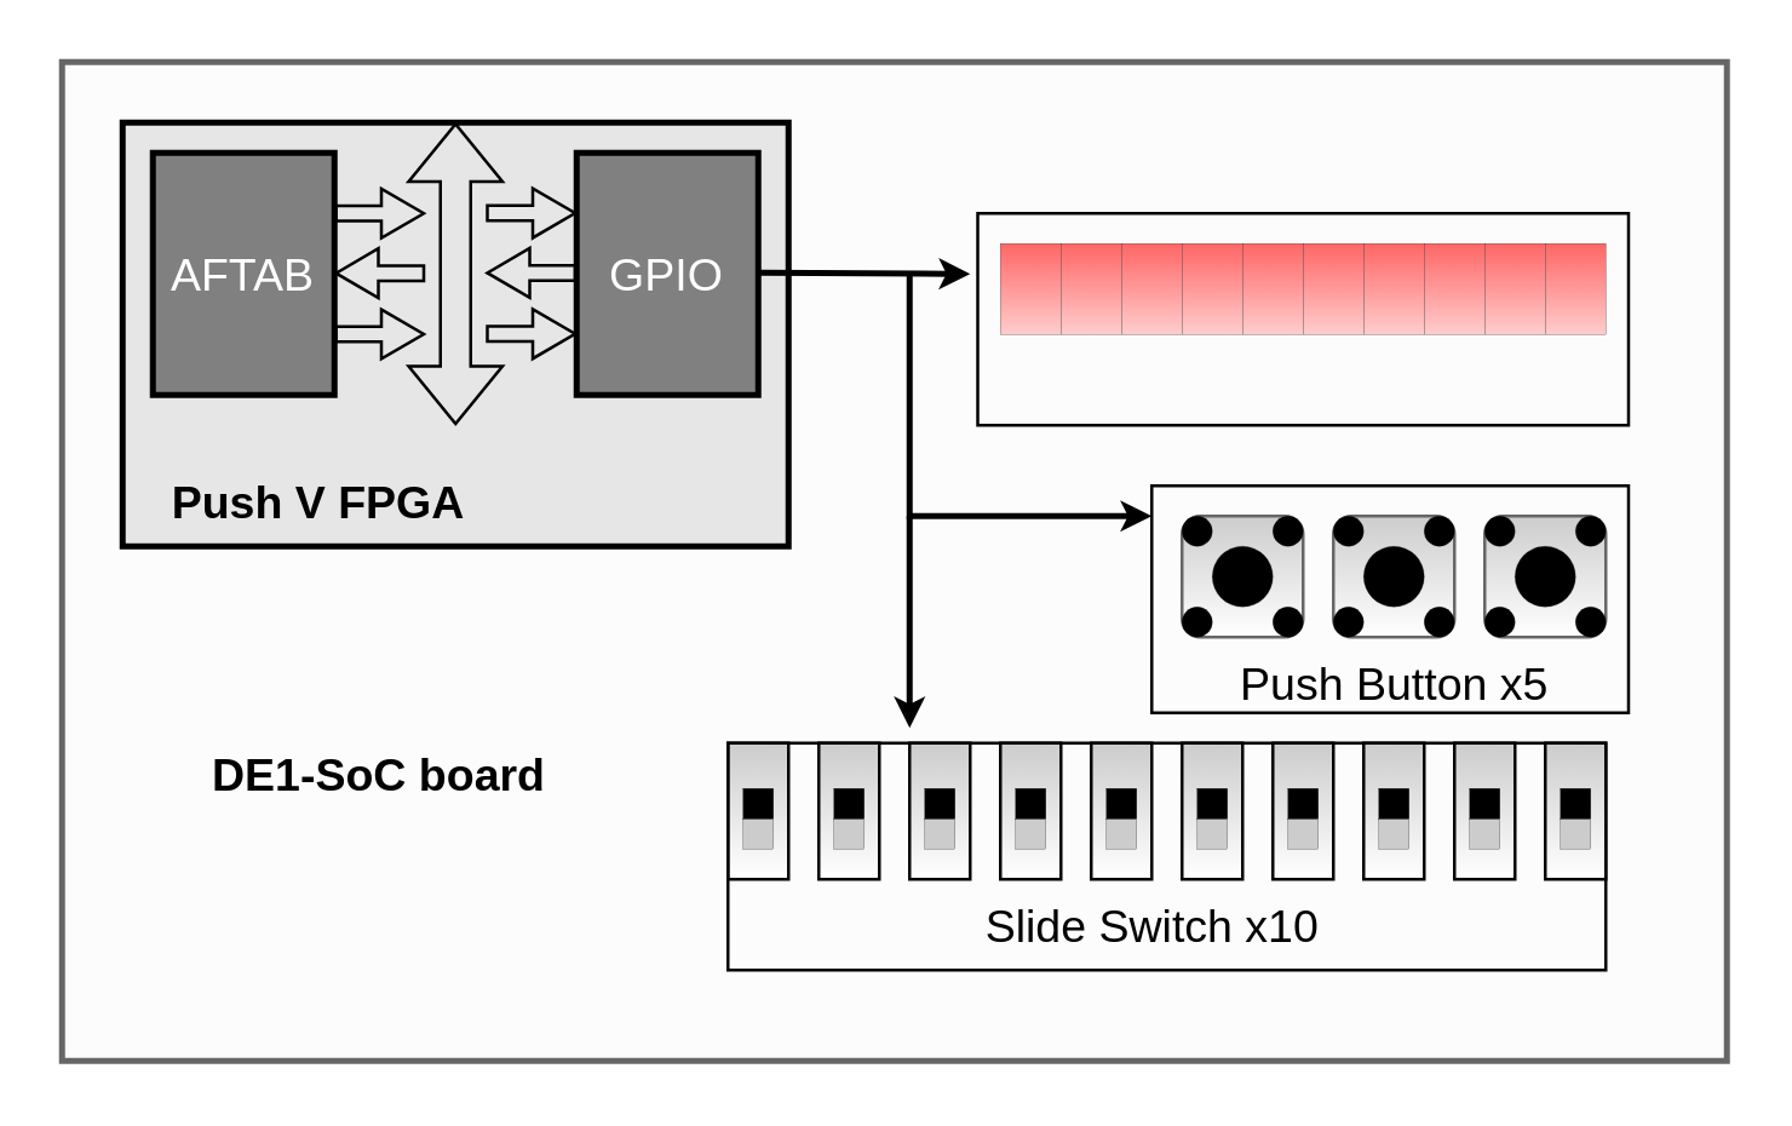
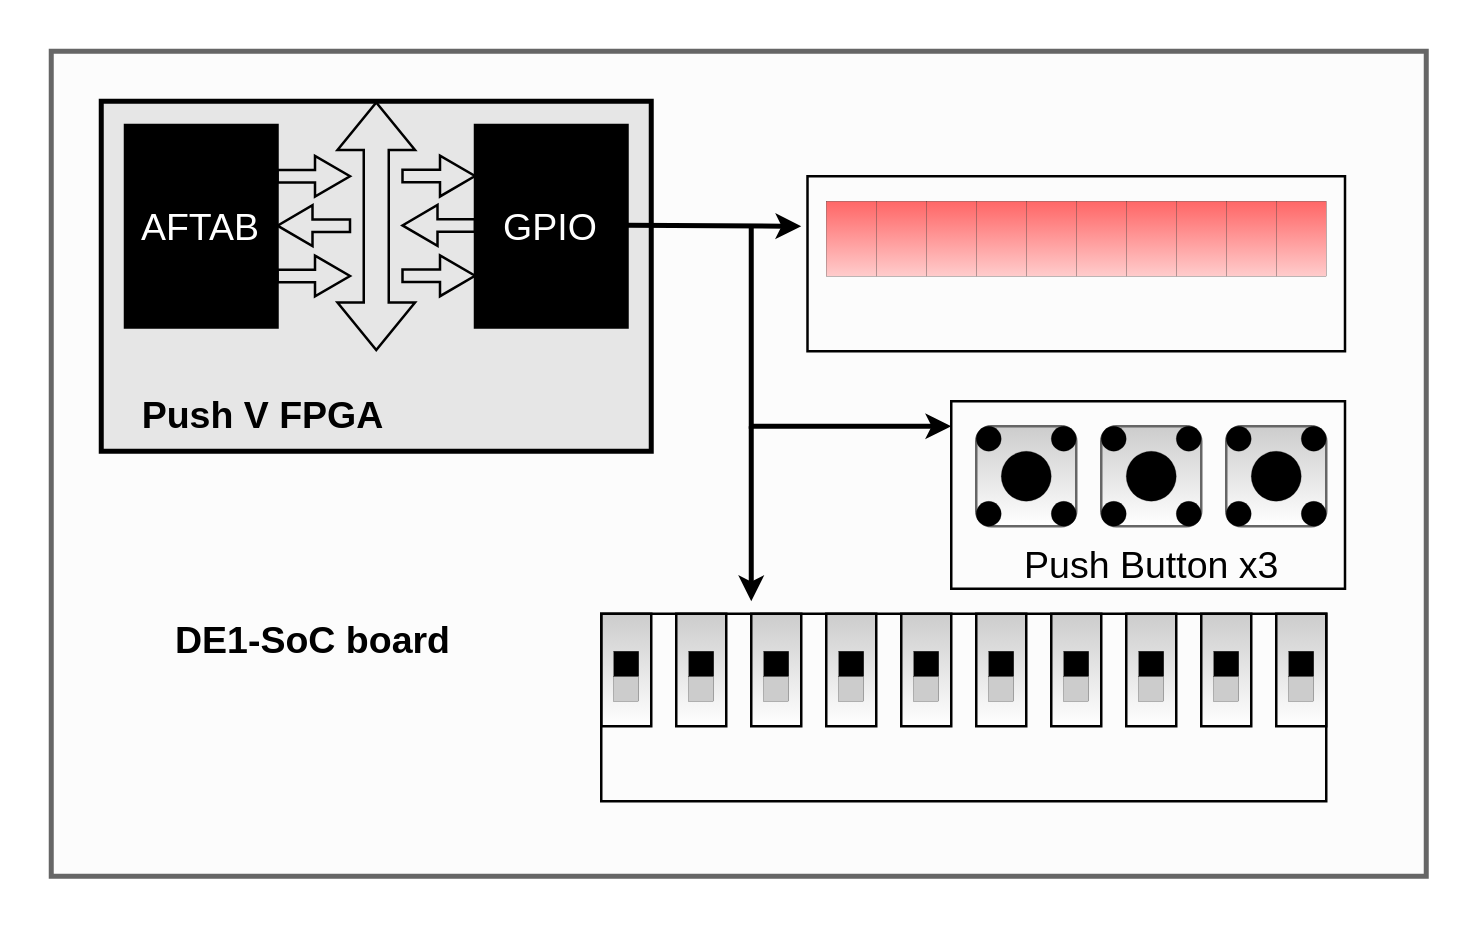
  <mxCell id="0" />
  <mxCell id="1" parent="0" />
  <mxCell id="2" value="" style="rounded=0;whiteSpace=wrap;html=1;strokeWidth=2;fontSize=15;fillColor=#FCFCFC;fontColor=#333333;strokeColor=#666666;" vertex="1" parent="1"><mxGeometry x="20" y="20" width="550" height="330" as="geometry" /></mxCell>
  <mxCell id="3" value="" style="rounded=0;whiteSpace=wrap;html=1;strokeWidth=2;fontSize=15;fillColor=#E6E6E6;" vertex="1" parent="1"><mxGeometry x="40" y="40" width="220" height="140" as="geometry" /></mxCell>
  <mxCell id="4" value="DE1-SoC board" style="text;html=1;strokeColor=none;fillColor=none;align=center;verticalAlign=middle;whiteSpace=wrap;rounded=0;strokeWidth=2;fontSize=15;fontStyle=1" vertex="1" parent="1"><mxGeometry x="65" y="240" width="120" height="30" as="geometry" /></mxCell>
  <mxCell id="5" value="Push V FPGA" style="text;html=1;strokeColor=none;fillColor=none;align=center;verticalAlign=middle;whiteSpace=wrap;rounded=0;strokeWidth=2;fontSize=15;fontStyle=1" vertex="1" parent="1"><mxGeometry x="40" y="150" width="130" height="30" as="geometry" /></mxCell>
- <mxCell id="6" value="&lt;font color=&quot;#ffffff&quot;&gt;AFTAB&lt;/font&gt;" style="rounded=0;whiteSpace=wrap;html=1;strokeWidth=2;fontSize=15;fillColor=#808080;" vertex="1" parent="1"><mxGeometry x="50" y="50" width="60" height="80" as="geometry" /></mxCell>
+ <mxCell id="6" value="&lt;font color=&quot;#ffffff&quot;&gt;AFTAB&lt;/font&gt;" style="rounded=0;whiteSpace=wrap;html=1;strokeWidth=2;fontSize=15;fillColor=#000000;" vertex="1" parent="1"><mxGeometry x="50" y="50" width="60" height="80" as="geometry" /></mxCell>
  <mxCell id="7" value="" style="shape=flexArrow;endArrow=classic;startArrow=classic;html=1;rounded=0;fontSize=15;fontColor=#FFFFFF;" edge="1" parent="1"><mxGeometry width="100" height="100" relative="1" as="geometry"><mxPoint x="150" y="140" as="sourcePoint" /><mxPoint x="150" y="40" as="targetPoint" /></mxGeometry></mxCell>
  <mxCell id="8" value="" style="shape=flexArrow;endArrow=classic;html=1;rounded=0;fontSize=15;fontColor=#FFFFFF;endSize=4.333;startSize=3;width=5;endWidth=10.333;" edge="1" parent="1"><mxGeometry width="50" height="50" relative="1" as="geometry"><mxPoint x="110" y="70" as="sourcePoint" /><mxPoint x="140" y="70" as="targetPoint" /></mxGeometry></mxCell>
  <mxCell id="9" value="" style="shape=flexArrow;endArrow=classic;html=1;rounded=0;fontSize=15;fontColor=#FFFFFF;endSize=4.333;startSize=3;width=5;endWidth=10.333;" edge="1" parent="1"><mxGeometry width="50" height="50" relative="1" as="geometry"><mxPoint x="140" y="89.76" as="sourcePoint" /><mxPoint x="110" y="89.76" as="targetPoint" /></mxGeometry></mxCell>
  <mxCell id="10" value="" style="shape=flexArrow;endArrow=classic;html=1;rounded=0;fontSize=15;fontColor=#FFFFFF;endSize=4.333;startSize=3;width=5;endWidth=10.333;" edge="1" parent="1"><mxGeometry width="50" height="50" relative="1" as="geometry"><mxPoint x="110" y="109.9" as="sourcePoint" /><mxPoint x="140" y="109.9" as="targetPoint" /></mxGeometry></mxCell>
- <mxCell id="11" value="&lt;font color=&quot;#ffffff&quot;&gt;GPIO&lt;/font&gt;" style="rounded=0;whiteSpace=wrap;html=1;strokeWidth=2;fontSize=15;fillColor=#808080;" vertex="1" parent="1"><mxGeometry x="190" y="50" width="60" height="80" as="geometry" /></mxCell>
+ <mxCell id="11" value="&lt;font color=&quot;#ffffff&quot;&gt;GPIO&lt;/font&gt;" style="rounded=0;whiteSpace=wrap;html=1;strokeWidth=2;fontSize=15;fillColor=#000000;" vertex="1" parent="1"><mxGeometry x="190" y="50" width="60" height="80" as="geometry" /></mxCell>
  <mxCell id="12" value="" style="shape=flexArrow;endArrow=classic;html=1;rounded=0;fontSize=15;fontColor=#FFFFFF;endSize=4.333;startSize=3;width=5;endWidth=10.333;" edge="1" parent="1"><mxGeometry width="50" height="50" relative="1" as="geometry"><mxPoint x="160" y="69.91" as="sourcePoint" /><mxPoint x="190" y="69.91" as="targetPoint" /></mxGeometry></mxCell>
  <mxCell id="13" value="" style="shape=flexArrow;endArrow=classic;html=1;rounded=0;fontSize=15;fontColor=#FFFFFF;endSize=4.333;startSize=3;width=5;endWidth=10.333;" edge="1" parent="1"><mxGeometry width="50" height="50" relative="1" as="geometry"><mxPoint x="190" y="89.67" as="sourcePoint" /><mxPoint x="160" y="89.67" as="targetPoint" /></mxGeometry></mxCell>
  <mxCell id="14" value="" style="shape=flexArrow;endArrow=classic;html=1;rounded=0;fontSize=15;fontColor=#FFFFFF;endSize=4.333;startSize=3;width=5;endWidth=10.333;" edge="1" parent="1"><mxGeometry width="50" height="50" relative="1" as="geometry"><mxPoint x="160" y="109.81" as="sourcePoint" /><mxPoint x="190" y="109.81" as="targetPoint" /></mxGeometry></mxCell>
  <mxCell id="15" value="" style="rounded=0;whiteSpace=wrap;html=1;strokeWidth=0;fontSize=15;fontColor=#000000;fillColor=#FF6666;gradientColor=#FFCCCC;" vertex="1" parent="1"><mxGeometry x="330" y="80" width="20" height="30" as="geometry" /></mxCell>
  <mxCell id="16" value="" style="rounded=0;whiteSpace=wrap;html=1;strokeWidth=0;fontSize=15;fontColor=#000000;fillColor=#FF6666;gradientColor=#FFCCCC;" vertex="1" parent="1"><mxGeometry x="350" y="80" width="20" height="30" as="geometry" /></mxCell>
  <mxCell id="17" value="" style="rounded=0;whiteSpace=wrap;html=1;strokeWidth=0;fontSize=15;fontColor=#000000;fillColor=#FF6666;gradientColor=#FFCCCC;" vertex="1" parent="1"><mxGeometry x="370" y="80" width="20" height="30" as="geometry" /></mxCell>
  <mxCell id="18" value="" style="rounded=0;whiteSpace=wrap;html=1;strokeWidth=0;fontSize=15;fontColor=#000000;fillColor=#FF6666;gradientColor=#FFCCCC;" vertex="1" parent="1"><mxGeometry x="390" y="80" width="20" height="30" as="geometry" /></mxCell>
  <mxCell id="19" value="" style="rounded=0;whiteSpace=wrap;html=1;strokeWidth=0;fontSize=15;fontColor=#000000;fillColor=#FF6666;gradientColor=#FFCCCC;" vertex="1" parent="1"><mxGeometry x="410" y="80" width="20" height="30" as="geometry" /></mxCell>
  <mxCell id="20" value="" style="rounded=0;whiteSpace=wrap;html=1;strokeWidth=0;fontSize=15;fontColor=#000000;fillColor=#FF6666;gradientColor=#FFCCCC;" vertex="1" parent="1"><mxGeometry x="430" y="80" width="20" height="30" as="geometry" /></mxCell>
  <mxCell id="21" value="" style="rounded=0;whiteSpace=wrap;html=1;strokeWidth=0;fontSize=15;fontColor=#000000;fillColor=#FF6666;gradientColor=#FFCCCC;" vertex="1" parent="1"><mxGeometry x="450" y="80" width="20" height="30" as="geometry" /></mxCell>
  <mxCell id="22" value="" style="rounded=0;whiteSpace=wrap;html=1;strokeWidth=0;fontSize=15;fontColor=#000000;fillColor=#FF6666;gradientColor=#FFCCCC;" vertex="1" parent="1"><mxGeometry x="470" y="80" width="20" height="30" as="geometry" /></mxCell>
  <mxCell id="23" value="" style="rounded=0;whiteSpace=wrap;html=1;strokeWidth=0;fontSize=15;fontColor=#000000;fillColor=#FF6666;gradientColor=#FFCCCC;" vertex="1" parent="1"><mxGeometry x="490" y="80" width="20" height="30" as="geometry" /></mxCell>
  <mxCell id="24" value="" style="rounded=0;whiteSpace=wrap;html=1;strokeWidth=0;fontSize=15;fontColor=#000000;fillColor=#FF6666;gradientColor=#FFCCCC;" vertex="1" parent="1"><mxGeometry x="510" y="80" width="20" height="30" as="geometry" /></mxCell>
  <mxCell id="25" value="" style="whiteSpace=wrap;html=1;aspect=fixed;strokeWidth=1;fontSize=15;fontColor=#333333;fillColor=#CCCCCC;strokeColor=#666666;gradientColor=#FFFFFF;rounded=1;" vertex="1" parent="1"><mxGeometry x="390" y="170" width="40" height="40" as="geometry" /></mxCell>
  <mxCell id="26" value="" style="ellipse;whiteSpace=wrap;html=1;aspect=fixed;strokeWidth=0;fontSize=15;fontColor=#000000;fillColor=#000000;gradientColor=none;" vertex="1" parent="1"><mxGeometry x="390" y="170" width="10" height="10" as="geometry" /></mxCell>
  <mxCell id="27" value="" style="ellipse;whiteSpace=wrap;html=1;aspect=fixed;strokeWidth=0;fontSize=15;fontColor=#000000;fillColor=#000000;gradientColor=none;" vertex="1" parent="1"><mxGeometry x="390" y="200" width="10" height="10" as="geometry" /></mxCell>
  <mxCell id="28" value="" style="ellipse;whiteSpace=wrap;html=1;aspect=fixed;strokeWidth=0;fontSize=15;fontColor=#000000;fillColor=#000000;gradientColor=none;" vertex="1" parent="1"><mxGeometry x="420" y="200" width="10" height="10" as="geometry" /></mxCell>
  <mxCell id="29" value="" style="ellipse;whiteSpace=wrap;html=1;aspect=fixed;strokeWidth=0;fontSize=15;fontColor=#000000;fillColor=#000000;gradientColor=none;" vertex="1" parent="1"><mxGeometry x="420" y="170" width="10" height="10" as="geometry" /></mxCell>
  <mxCell id="30" value="" style="ellipse;whiteSpace=wrap;html=1;aspect=fixed;strokeWidth=0;fontSize=15;fontColor=#000000;fillColor=#000000;gradientColor=none;" vertex="1" parent="1"><mxGeometry x="400" y="180" width="20" height="20" as="geometry" /></mxCell>
  <mxCell id="31" value="" style="whiteSpace=wrap;html=1;aspect=fixed;strokeWidth=1;fontSize=15;fontColor=#333333;fillColor=#CCCCCC;strokeColor=#666666;gradientColor=#FFFFFF;rounded=1;" vertex="1" parent="1"><mxGeometry x="440" y="170" width="40" height="40" as="geometry" /></mxCell>
  <mxCell id="32" value="" style="ellipse;whiteSpace=wrap;html=1;aspect=fixed;strokeWidth=0;fontSize=15;fontColor=#000000;fillColor=#000000;gradientColor=none;" vertex="1" parent="1"><mxGeometry x="440" y="170" width="10" height="10" as="geometry" /></mxCell>
  <mxCell id="33" value="" style="ellipse;whiteSpace=wrap;html=1;aspect=fixed;strokeWidth=0;fontSize=15;fontColor=#000000;fillColor=#000000;gradientColor=none;" vertex="1" parent="1"><mxGeometry x="440" y="200" width="10" height="10" as="geometry" /></mxCell>
  <mxCell id="34" value="" style="ellipse;whiteSpace=wrap;html=1;aspect=fixed;strokeWidth=0;fontSize=15;fontColor=#000000;fillColor=#000000;gradientColor=none;" vertex="1" parent="1"><mxGeometry x="470" y="200" width="10" height="10" as="geometry" /></mxCell>
  <mxCell id="35" value="" style="ellipse;whiteSpace=wrap;html=1;aspect=fixed;strokeWidth=0;fontSize=15;fontColor=#000000;fillColor=#000000;gradientColor=none;" vertex="1" parent="1"><mxGeometry x="470" y="170" width="10" height="10" as="geometry" /></mxCell>
  <mxCell id="36" value="" style="ellipse;whiteSpace=wrap;html=1;aspect=fixed;strokeWidth=0;fontSize=15;fontColor=#000000;fillColor=#000000;gradientColor=none;" vertex="1" parent="1"><mxGeometry x="450" y="180" width="20" height="20" as="geometry" /></mxCell>
  <mxCell id="37" value="" style="whiteSpace=wrap;html=1;aspect=fixed;strokeWidth=1;fontSize=15;fontColor=#333333;fillColor=#CCCCCC;strokeColor=#666666;gradientColor=#FFFFFF;rounded=1;" vertex="1" parent="1"><mxGeometry x="490" y="170" width="40" height="40" as="geometry" /></mxCell>
  <mxCell id="38" value="" style="ellipse;whiteSpace=wrap;html=1;aspect=fixed;strokeWidth=0;fontSize=15;fontColor=#000000;fillColor=#000000;gradientColor=none;" vertex="1" parent="1"><mxGeometry x="490" y="170" width="10" height="10" as="geometry" /></mxCell>
  <mxCell id="39" value="" style="ellipse;whiteSpace=wrap;html=1;aspect=fixed;strokeWidth=0;fontSize=15;fontColor=#000000;fillColor=#000000;gradientColor=none;" vertex="1" parent="1"><mxGeometry x="490" y="200" width="10" height="10" as="geometry" /></mxCell>
  <mxCell id="40" value="" style="ellipse;whiteSpace=wrap;html=1;aspect=fixed;strokeWidth=0;fontSize=15;fontColor=#000000;fillColor=#000000;gradientColor=none;" vertex="1" parent="1"><mxGeometry x="520" y="200" width="10" height="10" as="geometry" /></mxCell>
  <mxCell id="41" value="" style="ellipse;whiteSpace=wrap;html=1;aspect=fixed;strokeWidth=0;fontSize=15;fontColor=#000000;fillColor=#000000;gradientColor=none;" vertex="1" parent="1"><mxGeometry x="520" y="170" width="10" height="10" as="geometry" /></mxCell>
  <mxCell id="42" value="" style="ellipse;whiteSpace=wrap;html=1;aspect=fixed;strokeWidth=0;fontSize=15;fontColor=#000000;fillColor=#000000;gradientColor=none;" vertex="1" parent="1"><mxGeometry x="500" y="180" width="20" height="20" as="geometry" /></mxCell>
- <mxCell id="43" value="Push Button x5" style="text;html=1;align=center;verticalAlign=middle;resizable=0;points=[];autosize=1;strokeColor=none;fillColor=none;fontSize=15;fontColor=#000000;" vertex="1" parent="1"><mxGeometry x="395" y="210" width="130" height="30" as="geometry" /></mxCell>
+ <mxCell id="43" value="Push Button x3" style="text;html=1;align=center;verticalAlign=middle;resizable=0;points=[];autosize=1;strokeColor=none;fillColor=none;fontSize=15;fontColor=#000000;" vertex="1" parent="1"><mxGeometry x="395" y="210" width="130" height="30" as="geometry" /></mxCell>
  <mxCell id="44" value="" style="rounded=0;whiteSpace=wrap;html=1;strokeWidth=1;fontSize=15;fontColor=#000000;fillColor=#CCCCCC;gradientColor=#FFFFFF;" vertex="1" parent="1"><mxGeometry x="240" y="245" width="20" height="45" as="geometry" /></mxCell>
  <mxCell id="45" value="" style="rounded=0;whiteSpace=wrap;html=1;strokeWidth=0;fontSize=15;fontColor=#000000;fillColor=#CCCCCC;gradientColor=none;" vertex="1" parent="1"><mxGeometry x="245" y="270" width="10" height="10" as="geometry" /></mxCell>
  <mxCell id="46" value="" style="rounded=0;whiteSpace=wrap;html=1;strokeWidth=0;fontSize=15;fontColor=#000000;fillColor=#000000;gradientColor=none;" vertex="1" parent="1"><mxGeometry x="245" y="260" width="10" height="10" as="geometry" /></mxCell>
  <mxCell id="47" value="" style="rounded=0;whiteSpace=wrap;html=1;strokeWidth=1;fontSize=15;fontColor=#000000;fillColor=#CCCCCC;gradientColor=#FFFFFF;" vertex="1" parent="1"><mxGeometry x="270" y="245" width="20" height="45" as="geometry" /></mxCell>
  <mxCell id="48" value="" style="rounded=0;whiteSpace=wrap;html=1;strokeWidth=0;fontSize=15;fontColor=#000000;fillColor=#CCCCCC;gradientColor=none;" vertex="1" parent="1"><mxGeometry x="275" y="270" width="10" height="10" as="geometry" /></mxCell>
  <mxCell id="49" value="" style="rounded=0;whiteSpace=wrap;html=1;strokeWidth=0;fontSize=15;fontColor=#000000;fillColor=#000000;gradientColor=none;" vertex="1" parent="1"><mxGeometry x="275" y="260" width="10" height="10" as="geometry" /></mxCell>
  <mxCell id="50" value="" style="rounded=0;whiteSpace=wrap;html=1;strokeWidth=1;fontSize=15;fontColor=#000000;fillColor=#CCCCCC;gradientColor=#FFFFFF;" vertex="1" parent="1"><mxGeometry x="300" y="245" width="20" height="45" as="geometry" /></mxCell>
  <mxCell id="51" value="" style="rounded=0;whiteSpace=wrap;html=1;strokeWidth=0;fontSize=15;fontColor=#000000;fillColor=#CCCCCC;gradientColor=none;" vertex="1" parent="1"><mxGeometry x="305" y="270" width="10" height="10" as="geometry" /></mxCell>
  <mxCell id="52" value="" style="rounded=0;whiteSpace=wrap;html=1;strokeWidth=0;fontSize=15;fontColor=#000000;fillColor=#000000;gradientColor=none;" vertex="1" parent="1"><mxGeometry x="305" y="260" width="10" height="10" as="geometry" /></mxCell>
  <mxCell id="53" value="" style="rounded=0;whiteSpace=wrap;html=1;strokeWidth=1;fontSize=15;fontColor=#000000;fillColor=#CCCCCC;gradientColor=#FFFFFF;" vertex="1" parent="1"><mxGeometry x="330" y="245" width="20" height="45" as="geometry" /></mxCell>
  <mxCell id="54" value="" style="rounded=0;whiteSpace=wrap;html=1;strokeWidth=0;fontSize=15;fontColor=#000000;fillColor=#CCCCCC;gradientColor=none;" vertex="1" parent="1"><mxGeometry x="335" y="270" width="10" height="10" as="geometry" /></mxCell>
  <mxCell id="55" value="" style="rounded=0;whiteSpace=wrap;html=1;strokeWidth=0;fontSize=15;fontColor=#000000;fillColor=#000000;gradientColor=none;" vertex="1" parent="1"><mxGeometry x="335" y="260" width="10" height="10" as="geometry" /></mxCell>
  <mxCell id="56" value="" style="rounded=0;whiteSpace=wrap;html=1;strokeWidth=1;fontSize=15;fontColor=#000000;fillColor=#CCCCCC;gradientColor=#FFFFFF;" vertex="1" parent="1"><mxGeometry x="360" y="245" width="20" height="45" as="geometry" /></mxCell>
  <mxCell id="57" value="" style="rounded=0;whiteSpace=wrap;html=1;strokeWidth=0;fontSize=15;fontColor=#000000;fillColor=#CCCCCC;gradientColor=none;" vertex="1" parent="1"><mxGeometry x="365" y="270" width="10" height="10" as="geometry" /></mxCell>
  <mxCell id="58" value="" style="rounded=0;whiteSpace=wrap;html=1;strokeWidth=0;fontSize=15;fontColor=#000000;fillColor=#000000;gradientColor=none;" vertex="1" parent="1"><mxGeometry x="365" y="260" width="10" height="10" as="geometry" /></mxCell>
  <mxCell id="59" value="" style="rounded=0;whiteSpace=wrap;html=1;strokeWidth=1;fontSize=15;fontColor=#000000;fillColor=#CCCCCC;gradientColor=#FFFFFF;" vertex="1" parent="1"><mxGeometry x="390" y="245" width="20" height="45" as="geometry" /></mxCell>
  <mxCell id="60" value="" style="rounded=0;whiteSpace=wrap;html=1;strokeWidth=0;fontSize=15;fontColor=#000000;fillColor=#CCCCCC;gradientColor=none;" vertex="1" parent="1"><mxGeometry x="395" y="270" width="10" height="10" as="geometry" /></mxCell>
  <mxCell id="61" value="" style="rounded=0;whiteSpace=wrap;html=1;strokeWidth=0;fontSize=15;fontColor=#000000;fillColor=#000000;gradientColor=none;" vertex="1" parent="1"><mxGeometry x="395" y="260" width="10" height="10" as="geometry" /></mxCell>
  <mxCell id="62" value="" style="rounded=0;whiteSpace=wrap;html=1;strokeWidth=1;fontSize=15;fontColor=#000000;fillColor=#CCCCCC;gradientColor=#FFFFFF;" vertex="1" parent="1"><mxGeometry x="420" y="245" width="20" height="45" as="geometry" /></mxCell>
  <mxCell id="63" value="" style="rounded=0;whiteSpace=wrap;html=1;strokeWidth=0;fontSize=15;fontColor=#000000;fillColor=#CCCCCC;gradientColor=none;" vertex="1" parent="1"><mxGeometry x="425" y="270" width="10" height="10" as="geometry" /></mxCell>
  <mxCell id="64" value="" style="rounded=0;whiteSpace=wrap;html=1;strokeWidth=0;fontSize=15;fontColor=#000000;fillColor=#000000;gradientColor=none;" vertex="1" parent="1"><mxGeometry x="425" y="260" width="10" height="10" as="geometry" /></mxCell>
  <mxCell id="65" value="" style="rounded=0;whiteSpace=wrap;html=1;strokeWidth=1;fontSize=15;fontColor=#000000;fillColor=#CCCCCC;gradientColor=#FFFFFF;" vertex="1" parent="1"><mxGeometry x="450" y="245" width="20" height="45" as="geometry" /></mxCell>
  <mxCell id="66" value="" style="rounded=0;whiteSpace=wrap;html=1;strokeWidth=0;fontSize=15;fontColor=#000000;fillColor=#CCCCCC;gradientColor=none;" vertex="1" parent="1"><mxGeometry x="455" y="270" width="10" height="10" as="geometry" /></mxCell>
  <mxCell id="67" value="" style="rounded=0;whiteSpace=wrap;html=1;strokeWidth=0;fontSize=15;fontColor=#000000;fillColor=#000000;gradientColor=none;" vertex="1" parent="1"><mxGeometry x="455" y="260" width="10" height="10" as="geometry" /></mxCell>
  <mxCell id="68" value="" style="rounded=0;whiteSpace=wrap;html=1;strokeWidth=1;fontSize=15;fontColor=#000000;fillColor=#CCCCCC;gradientColor=#FFFFFF;" vertex="1" parent="1"><mxGeometry x="480" y="245" width="20" height="45" as="geometry" /></mxCell>
  <mxCell id="69" value="" style="rounded=0;whiteSpace=wrap;html=1;strokeWidth=0;fontSize=15;fontColor=#000000;fillColor=#CCCCCC;gradientColor=none;" vertex="1" parent="1"><mxGeometry x="485" y="270" width="10" height="10" as="geometry" /></mxCell>
  <mxCell id="70" value="" style="rounded=0;whiteSpace=wrap;html=1;strokeWidth=0;fontSize=15;fontColor=#000000;fillColor=#000000;gradientColor=none;" vertex="1" parent="1"><mxGeometry x="485" y="260" width="10" height="10" as="geometry" /></mxCell>
  <mxCell id="71" value="" style="rounded=0;whiteSpace=wrap;html=1;strokeWidth=1;fontSize=15;fontColor=#000000;fillColor=#CCCCCC;gradientColor=#FFFFFF;" vertex="1" parent="1"><mxGeometry x="510" y="245" width="20" height="45" as="geometry" /></mxCell>
  <mxCell id="72" value="" style="rounded=0;whiteSpace=wrap;html=1;strokeWidth=0;fontSize=15;fontColor=#000000;fillColor=#CCCCCC;gradientColor=none;" vertex="1" parent="1"><mxGeometry x="515" y="270" width="10" height="10" as="geometry" /></mxCell>
  <mxCell id="73" value="" style="rounded=0;whiteSpace=wrap;html=1;strokeWidth=0;fontSize=15;fontColor=#000000;fillColor=#000000;gradientColor=none;" vertex="1" parent="1"><mxGeometry x="515" y="260" width="10" height="10" as="geometry" /></mxCell>
- <mxCell id="74" value="Slide Switch x10" style="text;html=1;align=center;verticalAlign=middle;resizable=0;points=[];autosize=1;strokeColor=none;fillColor=none;fontSize=15;fontColor=#000000;" vertex="1" parent="1"><mxGeometry x="315" y="290" width="130" height="30" as="geometry" /></mxCell>
  <mxCell id="75" value="" style="endArrow=classic;html=1;rounded=0;strokeWidth=2;fontSize=15;fontColor=#000000;startSize=3;endSize=4;fillColor=#B3B3B3;" edge="1" parent="1"><mxGeometry width="50" height="50" relative="1" as="geometry"><mxPoint x="250" y="89.58" as="sourcePoint" /><mxPoint x="320" y="90" as="targetPoint" /></mxGeometry></mxCell>
  <mxCell id="76" value="" style="rounded=0;whiteSpace=wrap;html=1;strokeWidth=1;fontSize=15;fontColor=#000000;fillColor=none;gradientColor=none;" vertex="1" parent="1"><mxGeometry x="322.5" y="70" width="215" height="70" as="geometry" /></mxCell>
  <mxCell id="77" value="" style="rounded=0;whiteSpace=wrap;html=1;strokeWidth=1;fontSize=15;fontColor=#000000;fillColor=none;gradientColor=none;" vertex="1" parent="1"><mxGeometry x="380" y="160" width="157.5" height="75" as="geometry" /></mxCell>
  <mxCell id="78" value="" style="rounded=0;whiteSpace=wrap;html=1;strokeWidth=1;fontSize=15;fontColor=#000000;fillColor=none;gradientColor=none;" vertex="1" parent="1"><mxGeometry x="240" y="245" width="290" height="75" as="geometry" /></mxCell>
  <mxCell id="79" value="" style="endArrow=classic;html=1;rounded=0;strokeWidth=2;fontSize=15;fontColor=#000000;startSize=3;endSize=4;fillColor=#B3B3B3;" edge="1" parent="1"><mxGeometry width="50" height="50" relative="1" as="geometry"><mxPoint x="300" y="90" as="sourcePoint" /><mxPoint x="380" y="170" as="targetPoint" /><Array as="points"><mxPoint x="300" y="170" /></Array></mxGeometry></mxCell>
  <mxCell id="80" value="" style="endArrow=classic;html=1;rounded=0;strokeWidth=2;fontSize=15;fontColor=#000000;startSize=3;endSize=4;fillColor=#B3B3B3;" edge="1" parent="1"><mxGeometry width="50" height="50" relative="1" as="geometry"><mxPoint x="300" y="170" as="sourcePoint" /><mxPoint x="300" y="240" as="targetPoint" /></mxGeometry></mxCell>
